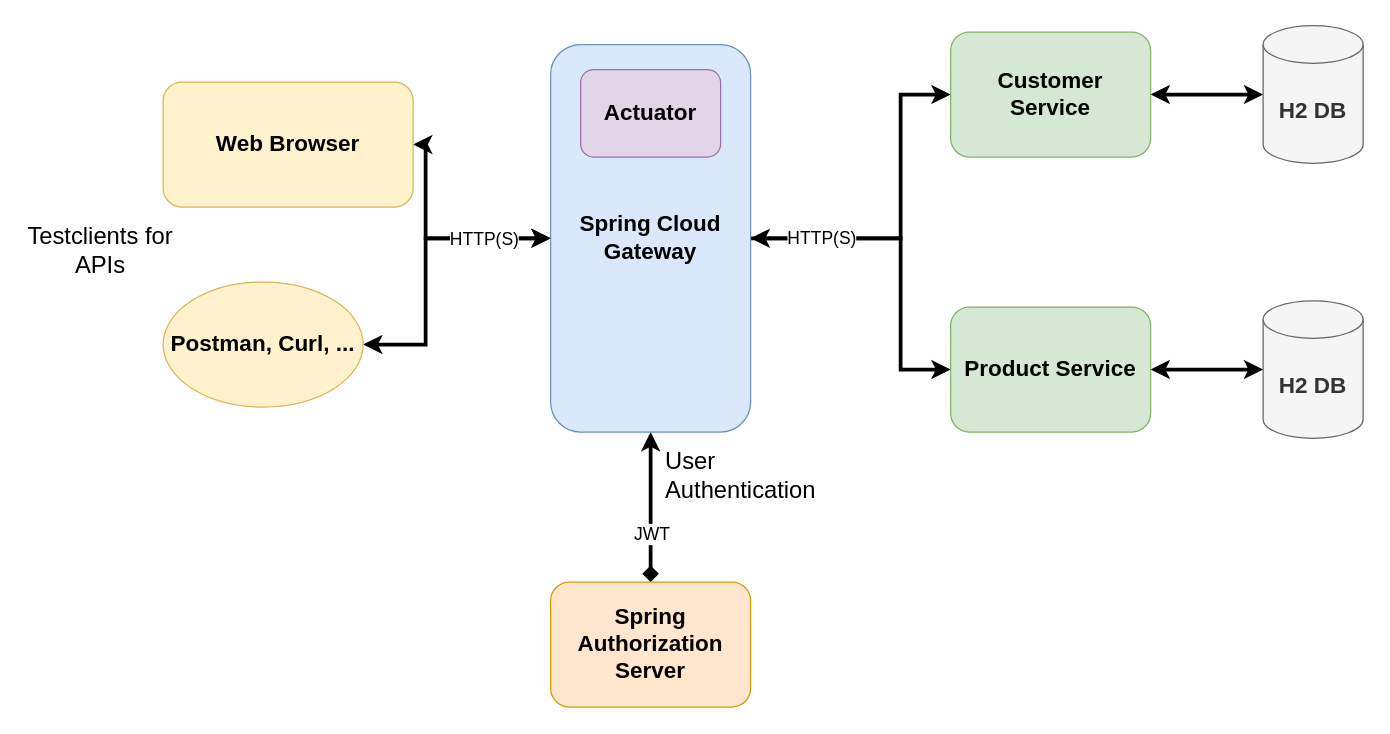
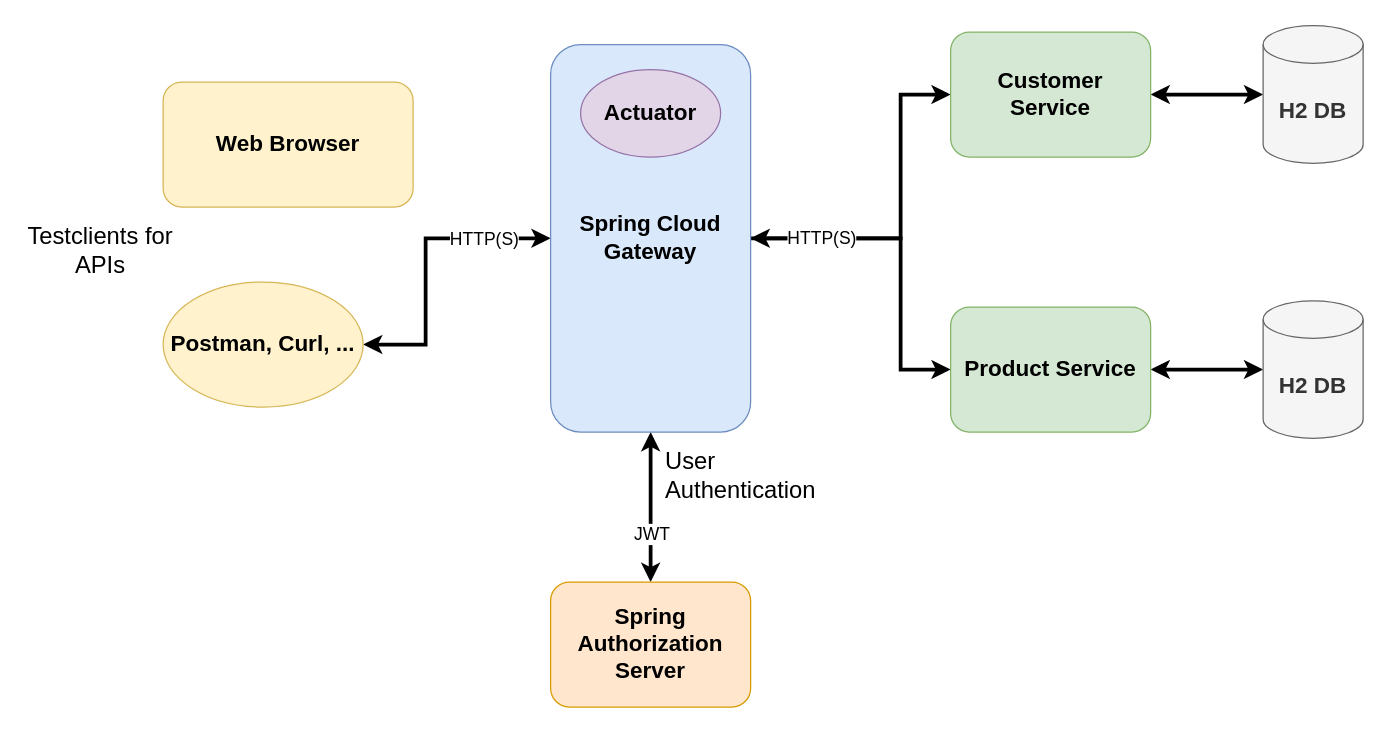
  <mxCell id="0" />
  <mxCell id="1" parent="0" />
- <mxCell id="2" style="edgeStyle=orthogonalEdgeStyle;rounded=0;orthogonalLoop=1;jettySize=auto;html=1;entryX=0;entryY=0.5;entryDx=0;entryDy=0;strokeWidth=3;startArrow=classic;startFill=1;" parent="1" source="3" target="12" edge="1"><mxGeometry relative="1" as="geometry"><Array as="points"><mxPoint x="340" y="115" /><mxPoint x="340" y="190" /></Array></mxGeometry></mxCell>
  <mxCell id="3" value="&lt;font style=&quot;font-size: 18px;&quot;&gt;&lt;b&gt;Web Browser&lt;/b&gt;&lt;/font&gt;" style="rounded=1;whiteSpace=wrap;html=1;fillColor=#fff2cc;strokeColor=#d6b656;" parent="1" vertex="1"><mxGeometry x="130" y="65" width="200" height="100" as="geometry" /></mxCell>
  <mxCell id="4" style="edgeStyle=orthogonalEdgeStyle;rounded=0;orthogonalLoop=1;jettySize=auto;html=1;entryX=0;entryY=0.5;entryDx=0;entryDy=0;strokeWidth=3;startArrow=classic;startFill=1;" parent="1" source="6" target="12" edge="1"><mxGeometry relative="1" as="geometry"><Array as="points"><mxPoint x="340" y="275" /><mxPoint x="340" y="190" /></Array></mxGeometry></mxCell>
  <mxCell id="5" value="&lt;font style=&quot;font-size: 14px;&quot;&gt;HTTP(S)&lt;/font&gt;" style="edgeLabel;html=1;align=center;verticalAlign=middle;resizable=0;points=[];" vertex="1" connectable="0" parent="4"><mxGeometry x="0.54" relative="1" as="geometry"><mxPoint as="offset" /></mxGeometry></mxCell>
  <mxCell id="6" value="&lt;font style=&quot;font-size: 18px;&quot;&gt;&lt;b&gt;Postman, Curl, ...&lt;/b&gt;&lt;/font&gt;" style="ellipse;whiteSpace=wrap;html=1;fillColor=#fff2cc;strokeColor=#d6b656;" parent="1" vertex="1"><mxGeometry x="130" y="225" width="160" height="100" as="geometry" /></mxCell>
  <mxCell id="7" style="edgeStyle=orthogonalEdgeStyle;rounded=0;orthogonalLoop=1;jettySize=auto;html=1;entryX=0;entryY=0.5;entryDx=0;entryDy=0;strokeWidth=3;" parent="1" source="12" target="14" edge="1"><mxGeometry relative="1" as="geometry"><Array as="points"><mxPoint x="720" y="190" /><mxPoint x="720" y="75" /></Array></mxGeometry></mxCell>
  <mxCell id="8" style="edgeStyle=orthogonalEdgeStyle;rounded=0;orthogonalLoop=1;jettySize=auto;html=1;entryX=0;entryY=0.5;entryDx=0;entryDy=0;strokeWidth=3;startArrow=classic;startFill=1;" parent="1" source="12" target="16" edge="1"><mxGeometry relative="1" as="geometry"><Array as="points"><mxPoint x="720" y="190" /><mxPoint x="720" y="295" /></Array></mxGeometry></mxCell>
  <mxCell id="9" value="&lt;font style=&quot;font-size: 14px;&quot;&gt;HTTP(S)&lt;/font&gt;" style="edgeLabel;html=1;align=center;verticalAlign=middle;resizable=0;points=[];" vertex="1" connectable="0" parent="8"><mxGeometry x="-0.577" y="1" relative="1" as="geometry"><mxPoint as="offset" /></mxGeometry></mxCell>
- <mxCell id="10" style="edgeStyle=orthogonalEdgeStyle;rounded=0;orthogonalLoop=1;jettySize=auto;html=1;exitX=0.5;exitY=1;exitDx=0;exitDy=0;entryX=0.5;entryY=0;entryDx=0;entryDy=0;strokeWidth=3;startArrow=classic;startFill=1;endArrow=diamond;" parent="1" source="12" target="19" edge="1"><mxGeometry relative="1" as="geometry" /></mxCell>
+ <mxCell id="10" style="edgeStyle=orthogonalEdgeStyle;rounded=0;orthogonalLoop=1;jettySize=auto;html=1;exitX=0.5;exitY=1;exitDx=0;exitDy=0;entryX=0.5;entryY=0;entryDx=0;entryDy=0;strokeWidth=3;startArrow=classic;startFill=1;" parent="1" source="12" target="19" edge="1"><mxGeometry relative="1" as="geometry" /></mxCell>
  <mxCell id="11" value="&lt;font style=&quot;font-size: 14px;&quot;&gt;JWT&lt;/font&gt;" style="edgeLabel;html=1;align=center;verticalAlign=middle;resizable=0;points=[];" parent="10" vertex="1" connectable="0"><mxGeometry x="0.175" y="2" relative="1" as="geometry"><mxPoint x="-2" y="10" as="offset" /></mxGeometry></mxCell>
  <mxCell id="12" value="&lt;font style=&quot;font-size: 18px;&quot;&gt;&lt;b&gt;Spring Cloud Gateway&lt;/b&gt;&lt;/font&gt;" style="rounded=1;whiteSpace=wrap;html=1;fillColor=#dae8fc;strokeColor=#6c8ebf;" parent="1" vertex="1"><mxGeometry x="440" y="35" width="160" height="310" as="geometry" /></mxCell>
  <mxCell id="13" style="edgeStyle=orthogonalEdgeStyle;rounded=0;orthogonalLoop=1;jettySize=auto;html=1;entryX=0;entryY=0.5;entryDx=0;entryDy=0;entryPerimeter=0;strokeWidth=3;startArrow=classic;startFill=1;" parent="1" source="14" target="17" edge="1"><mxGeometry relative="1" as="geometry" /></mxCell>
  <mxCell id="14" value="&lt;font style=&quot;font-size: 18px;&quot;&gt;&lt;b&gt;Customer &lt;br&gt;Service&lt;/b&gt;&lt;/font&gt;" style="rounded=1;whiteSpace=wrap;html=1;fillColor=#d5e8d4;strokeColor=#82b366;" parent="1" vertex="1"><mxGeometry x="760" y="25" width="160" height="100" as="geometry" /></mxCell>
  <mxCell id="15" style="edgeStyle=orthogonalEdgeStyle;rounded=0;orthogonalLoop=1;jettySize=auto;html=1;entryX=0;entryY=0.5;entryDx=0;entryDy=0;entryPerimeter=0;strokeWidth=3;startArrow=classic;startFill=1;" parent="1" source="16" target="18" edge="1"><mxGeometry relative="1" as="geometry" /></mxCell>
  <mxCell id="16" value="&lt;font style=&quot;font-size: 18px;&quot;&gt;&lt;b&gt;Product Service&lt;/b&gt;&lt;/font&gt;" style="rounded=1;whiteSpace=wrap;html=1;fillColor=#d5e8d4;strokeColor=#82b366;" parent="1" vertex="1"><mxGeometry x="760" y="245" width="160" height="100" as="geometry" /></mxCell>
  <mxCell id="17" value="&lt;font style=&quot;font-size: 18px;&quot;&gt;&lt;b&gt;H2 DB&lt;/b&gt;&lt;/font&gt;" style="shape=cylinder3;whiteSpace=wrap;html=1;boundedLbl=1;backgroundOutline=1;size=15;fillColor=#f5f5f5;fontColor=#333333;strokeColor=#666666;" parent="1" vertex="1"><mxGeometry x="1010" y="20" width="80" height="110" as="geometry" /></mxCell>
  <mxCell id="18" value="&lt;font style=&quot;font-size: 18px;&quot;&gt;&lt;b&gt;H2 DB&lt;/b&gt;&lt;/font&gt;" style="shape=cylinder3;whiteSpace=wrap;html=1;boundedLbl=1;backgroundOutline=1;size=15;fillColor=#f5f5f5;fontColor=#333333;strokeColor=#666666;" parent="1" vertex="1"><mxGeometry x="1010" y="240" width="80" height="110" as="geometry" /></mxCell>
  <mxCell id="19" value="&lt;font style=&quot;font-size: 18px;&quot;&gt;&lt;b&gt;Spring Authorization Server&lt;/b&gt;&lt;/font&gt;" style="rounded=1;whiteSpace=wrap;html=1;fillColor=#ffe6cc;strokeColor=#d79b00;" parent="1" vertex="1"><mxGeometry x="440" y="465" width="160" height="100" as="geometry" /></mxCell>
- <mxCell id="20" value="&lt;font style=&quot;font-size: 18px;&quot;&gt;&lt;b&gt;Actuator&lt;/b&gt;&lt;/font&gt;" style="rounded=1;whiteSpace=wrap;html=1;fillColor=#e1d5e7;strokeColor=#9673a6;" parent="1" vertex="1"><mxGeometry x="464" y="55" width="112" height="70" as="geometry" /></mxCell>
+ <mxCell id="20" value="&lt;font style=&quot;font-size: 18px;&quot;&gt;&lt;b&gt;Actuator&lt;/b&gt;&lt;/font&gt;" style="ellipse;whiteSpace=wrap;html=1;fillColor=#e1d5e7;strokeColor=#9673a6;" parent="1" vertex="1"><mxGeometry x="464" y="55" width="112" height="70" as="geometry" /></mxCell>
  <mxCell id="21" value="&lt;font style=&quot;font-size: 19px;&quot;&gt;User Authentication&lt;/font&gt;" style="text;html=1;strokeColor=none;fillColor=none;align=left;verticalAlign=middle;whiteSpace=wrap;rounded=0;" parent="1" vertex="1"><mxGeometry x="530" y="365" width="120" height="30" as="geometry" /></mxCell>
  <mxCell id="22" value="&lt;font style=&quot;font-size: 19px;&quot;&gt;Testclients for APIs&lt;/font&gt;" style="text;html=1;strokeColor=none;fillColor=none;align=center;verticalAlign=middle;whiteSpace=wrap;rounded=0;" parent="1" vertex="1"><mxGeometry x="20" y="185" width="120" height="30" as="geometry" /></mxCell>
